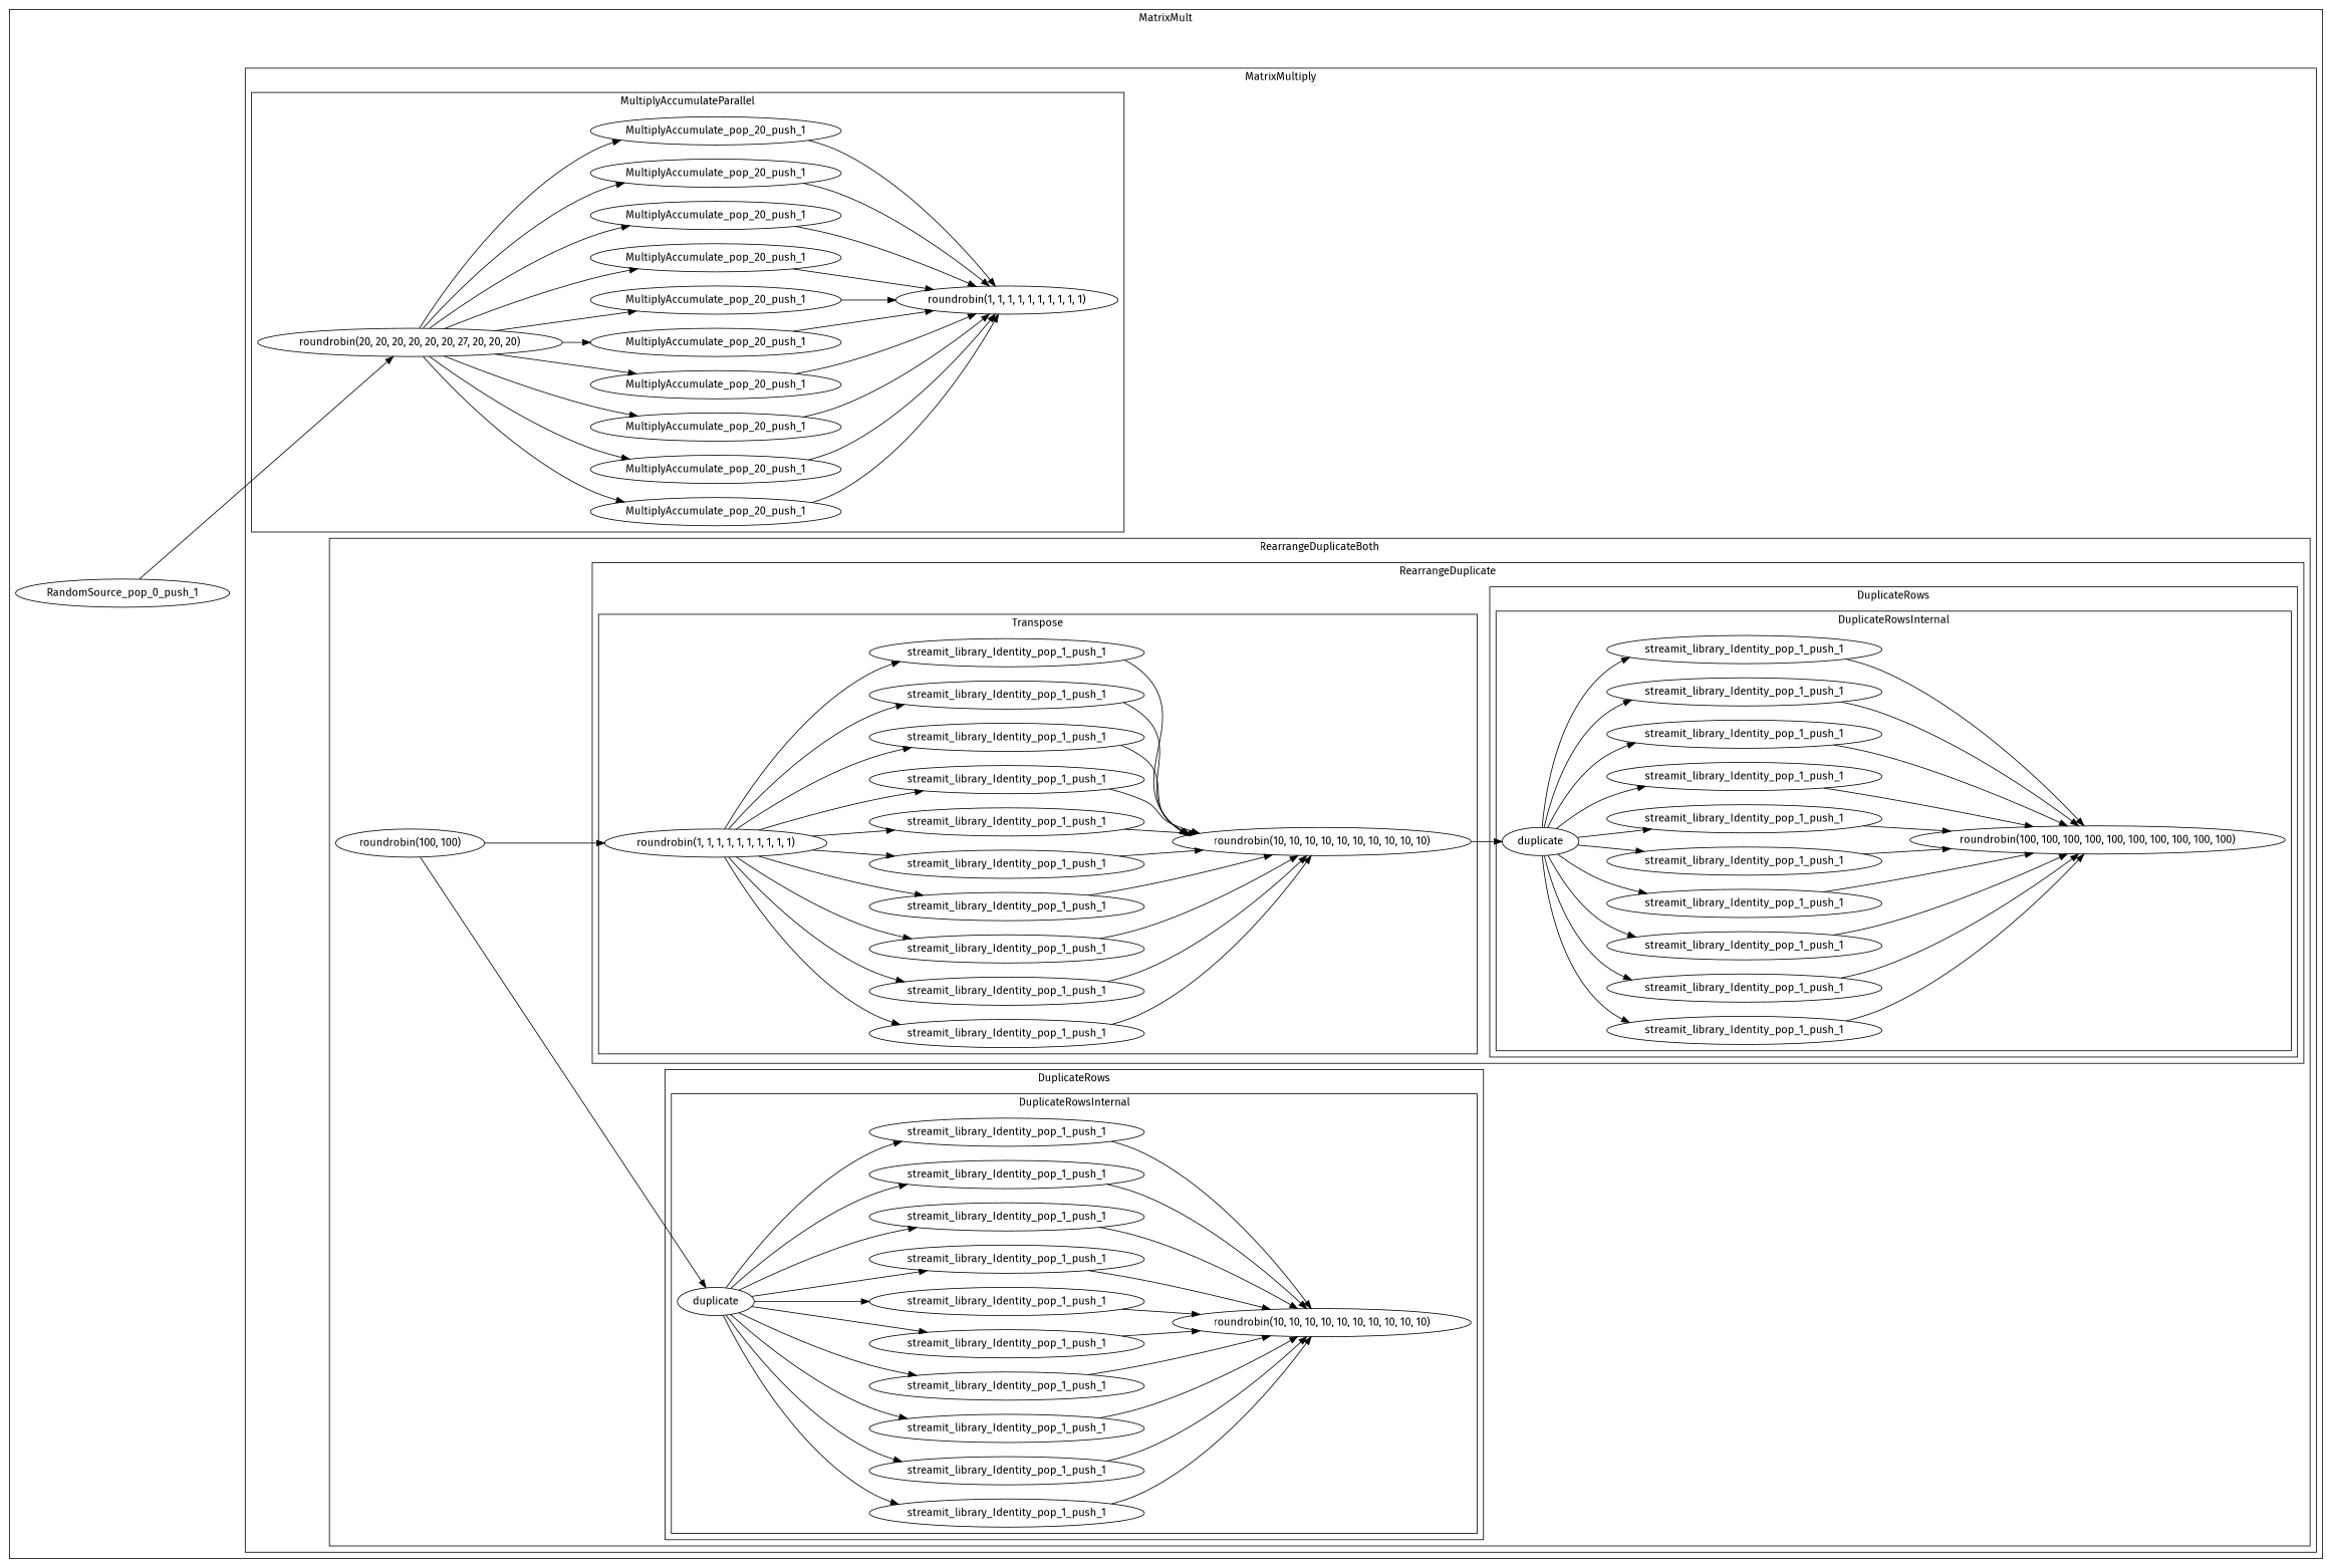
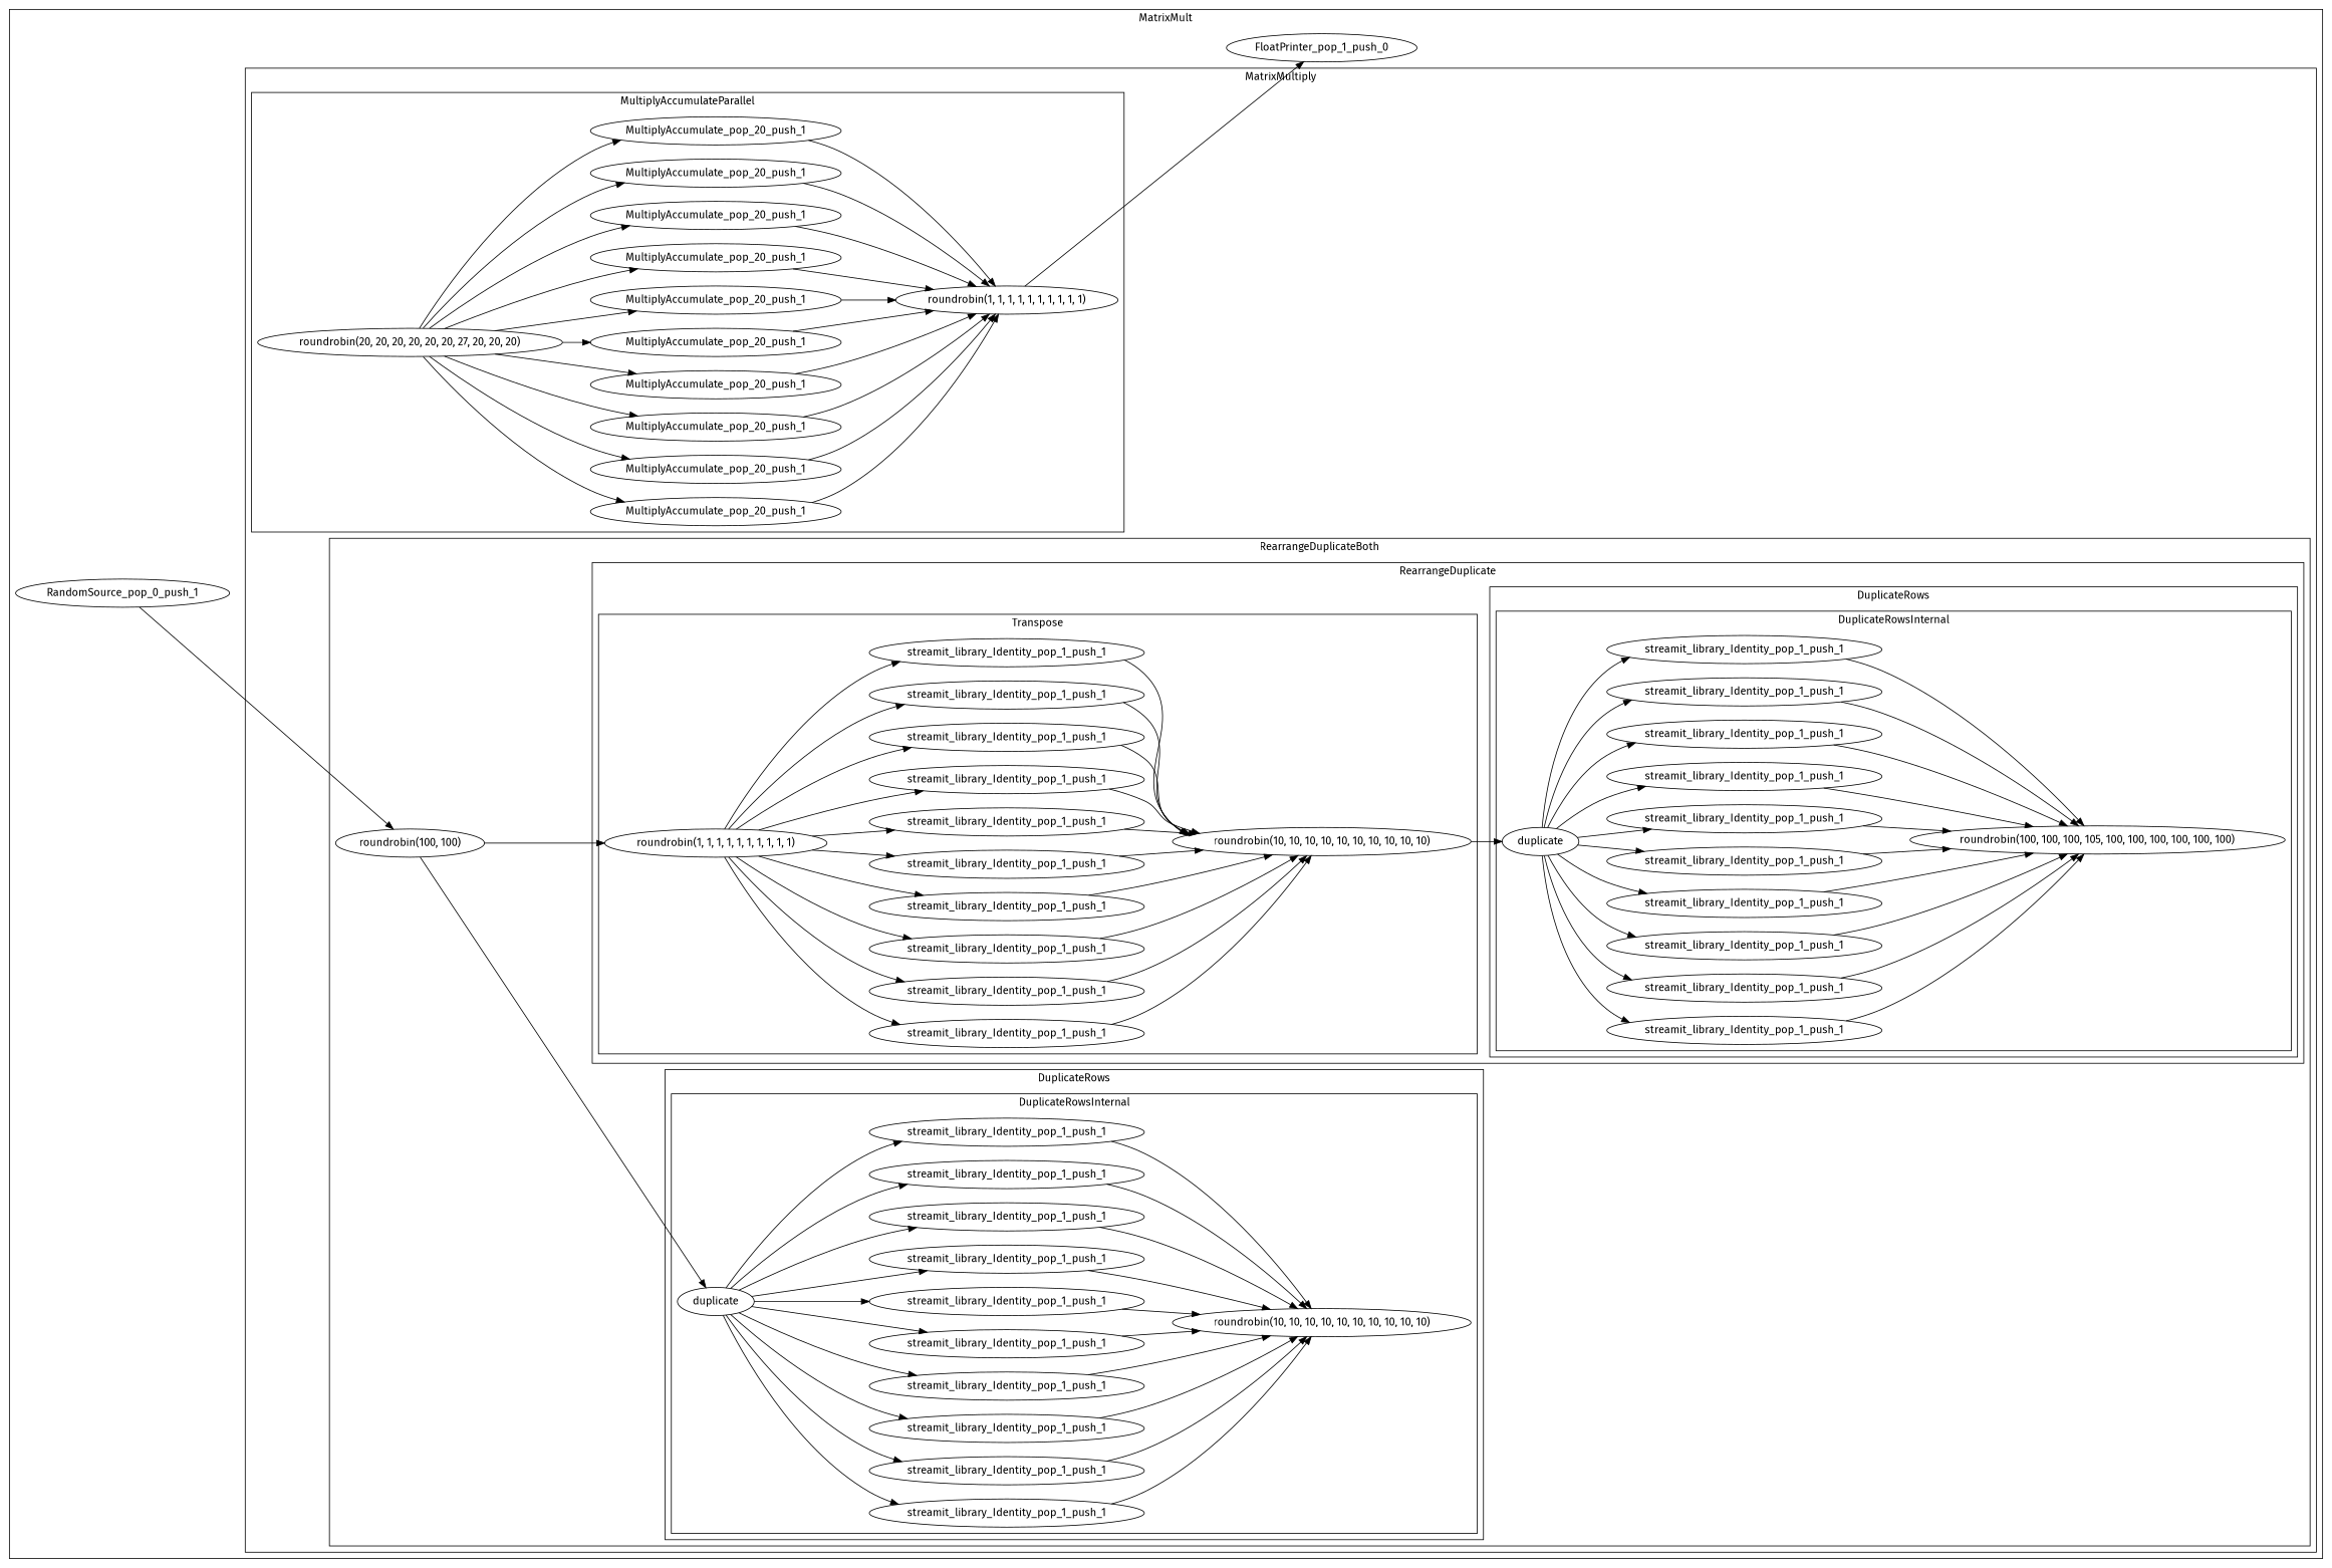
  digraph {
    fontname="Fira Sans"
    rankdir=LR
    node [fontname="Fira Sans"]
    edge [fontname="Fira Sans"]
    n1 [label=duplicate]
    n2 [label=streamit_library_Identity_pop_1_push_1]
    n3 [label=streamit_library_Identity_pop_1_push_1]
    n4 [label=streamit_library_Identity_pop_1_push_1]
    n5 [label=streamit_library_Identity_pop_1_push_1]
    n6 [label=streamit_library_Identity_pop_1_push_1]
    n7 [label=streamit_library_Identity_pop_1_push_1]
    n8 [label=streamit_library_Identity_pop_1_push_1]
    n9 [label=streamit_library_Identity_pop_1_push_1]
    n10 [label=streamit_library_Identity_pop_1_push_1]
    n11 [label=streamit_library_Identity_pop_1_push_1]
    n12 [label="roundrobin(10, 10, 10, 10, 10, 10, 10, 10, 10, 10)"]
    n13 [label="roundrobin(10, 10, 10, 10, 10, 10, 10, 10, 10, 10)"]
    n14 [label="roundrobin(1, 1, 1, 1, 1, 1, 1, 1, 1, 1)"]
    n15 [label=streamit_library_Identity_pop_1_push_1]
    n16 [label=streamit_library_Identity_pop_1_push_1]
    n17 [label=streamit_library_Identity_pop_1_push_1]
    n18 [label=streamit_library_Identity_pop_1_push_1]
    n19 [label=streamit_library_Identity_pop_1_push_1]
    n20 [label=streamit_library_Identity_pop_1_push_1]
    n21 [label=streamit_library_Identity_pop_1_push_1]
    n22 [label=streamit_library_Identity_pop_1_push_1]
    n23 [label=streamit_library_Identity_pop_1_push_1]
    n24 [label=streamit_library_Identity_pop_1_push_1]
    n25 [label=duplicate]
    n26 [label=streamit_library_Identity_pop_1_push_1]
    n27 [label=streamit_library_Identity_pop_1_push_1]
    n28 [label=streamit_library_Identity_pop_1_push_1]
    n29 [label=streamit_library_Identity_pop_1_push_1]
    n30 [label=streamit_library_Identity_pop_1_push_1]
    n31 [label=streamit_library_Identity_pop_1_push_1]
    n32 [label=streamit_library_Identity_pop_1_push_1]
    n33 [label=streamit_library_Identity_pop_1_push_1]
    n34 [label=streamit_library_Identity_pop_1_push_1]
    n35 [label=streamit_library_Identity_pop_1_push_1]
-   n36 [label="roundrobin(100, 100, 100, 100, 100, 100, 100, 100, 100, 100)"]
+   n36 [label="roundrobin(100, 100, 100, 105, 100, 100, 100, 100, 100, 100)"]
    n37 [label="roundrobin(100, 100)"]
    n38 [label="roundrobin(1, 1, 1, 1, 1, 1, 1, 1, 1, 1)"]
    n39 [label="roundrobin(20, 20, 20, 20, 20, 20, 27, 20, 20, 20)"]
    n40 [label=MultiplyAccumulate_pop_20_push_1]
    n41 [label=MultiplyAccumulate_pop_20_push_1]
    n42 [label=MultiplyAccumulate_pop_20_push_1]
    n43 [label=MultiplyAccumulate_pop_20_push_1]
    n44 [label=MultiplyAccumulate_pop_20_push_1]
    n45 [label=MultiplyAccumulate_pop_20_push_1]
    n46 [label=MultiplyAccumulate_pop_20_push_1]
    n47 [label=MultiplyAccumulate_pop_20_push_1]
    n48 [label=MultiplyAccumulate_pop_20_push_1]
    n49 [label=MultiplyAccumulate_pop_20_push_1]
    n50 [label=RandomSource_pop_0_push_1]
+   n51 [label=FloatPrinter_pop_1_push_0]
    subgraph cluster_1 {
      label=MatrixMult
      n50
+     n51
      subgraph cluster_2 {
        label=MatrixMultiply
        subgraph cluster_3 {
          label=RearrangeDuplicateBoth
          n37
          subgraph cluster_4 {
            label=DuplicateRows
            subgraph cluster_5 {
              label=DuplicateRowsInternal
              n1
              n2
              n3
              n4
              n5
              n6
              n7
              n8
              n9
              n10
              n11
              n12
            }
          }
          subgraph cluster_6 {
            label=RearrangeDuplicate
            subgraph cluster_7 {
              label=Transpose
              n13
              n14
              n15
              n16
              n17
              n18
              n19
              n20
              n21
              n22
              n23
              n24
            }
            subgraph cluster_8 {
              label=DuplicateRows
              subgraph cluster_9 {
                label=DuplicateRowsInternal
                n25
                n26
                n27
                n28
                n29
                n30
                n31
                n32
                n33
                n34
                n35
                n36
              }
            }
          }
        }
        subgraph cluster_10 {
          label=MultiplyAccumulateParallel
          n38
          n39
          n40
          n41
          n42
          n43
          n44
          n45
          n46
          n47
          n48
          n49
        }
      }
    }
    n1 -> n2
    n1 -> n3
    n1 -> n4
    n1 -> n5
    n1 -> n6
    n1 -> n7
    n1 -> n8
    n1 -> n9
    n1 -> n10
    n1 -> n11
    n2 -> n12
    n3 -> n12
    n4 -> n12
    n5 -> n12
    n6 -> n12
    n7 -> n12
    n8 -> n12
    n9 -> n12
    n10 -> n12
    n11 -> n12
    n13 -> n25
    n14 -> n15
    n14 -> n16
    n14 -> n17
    n14 -> n18
    n14 -> n19
    n14 -> n20
    n14 -> n21
    n14 -> n22
    n14 -> n23
    n14 -> n24
    n15 -> n13
    n16 -> n13
    n17 -> n13
    n18 -> n13
    n19 -> n13
    n20 -> n13
    n21 -> n13
    n22 -> n13
    n23 -> n13
    n24 -> n13
    n25 -> n26
    n25 -> n27
    n25 -> n28
    n25 -> n29
    n25 -> n30
    n25 -> n31
    n25 -> n32
    n25 -> n33
    n25 -> n34
    n25 -> n35
    n26 -> n36
    n27 -> n36
    n28 -> n36
    n29 -> n36
    n30 -> n36
    n31 -> n36
    n32 -> n36
    n33 -> n36
    n34 -> n36
    n35 -> n36
    n37 -> n1
    n37 -> n14
+   n38 -> n51
    n39 -> n40
    n39 -> n41
    n39 -> n42
    n39 -> n43
    n39 -> n44
    n39 -> n45
    n39 -> n46
    n39 -> n47
    n39 -> n48
    n39 -> n49
    n40 -> n38
    n41 -> n38
    n42 -> n38
    n43 -> n38
    n44 -> n38
    n45 -> n38
    n46 -> n38
    n47 -> n38
    n48 -> n38
    n49 -> n38
-   n50 -> n39
+   n50 -> n37
  }
